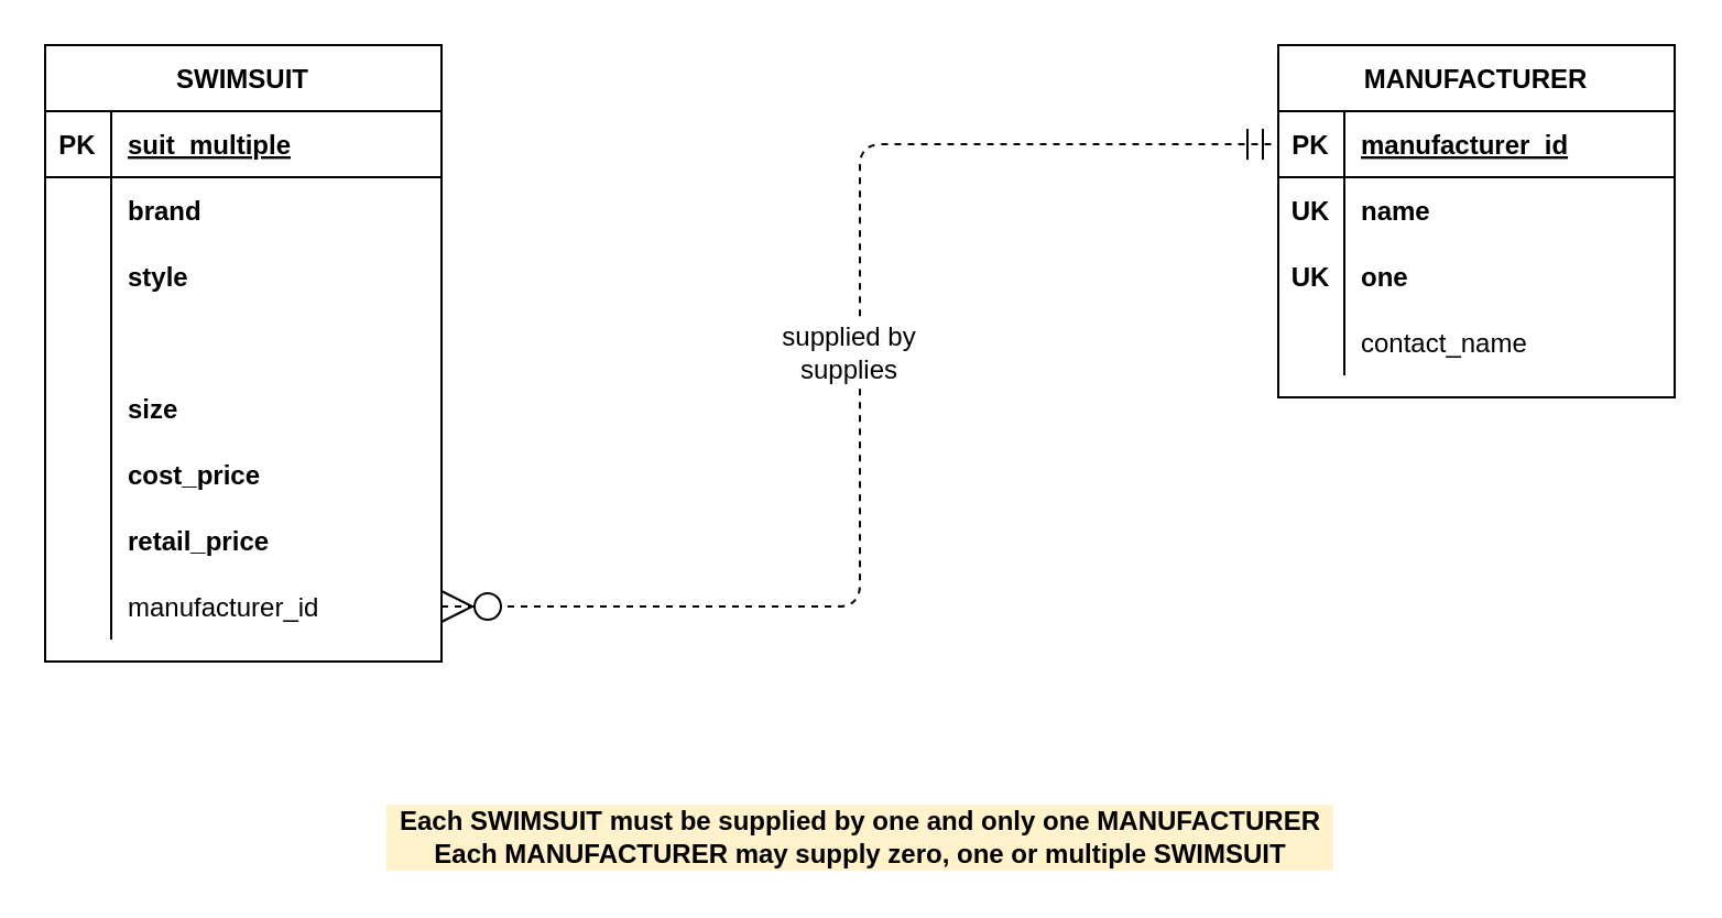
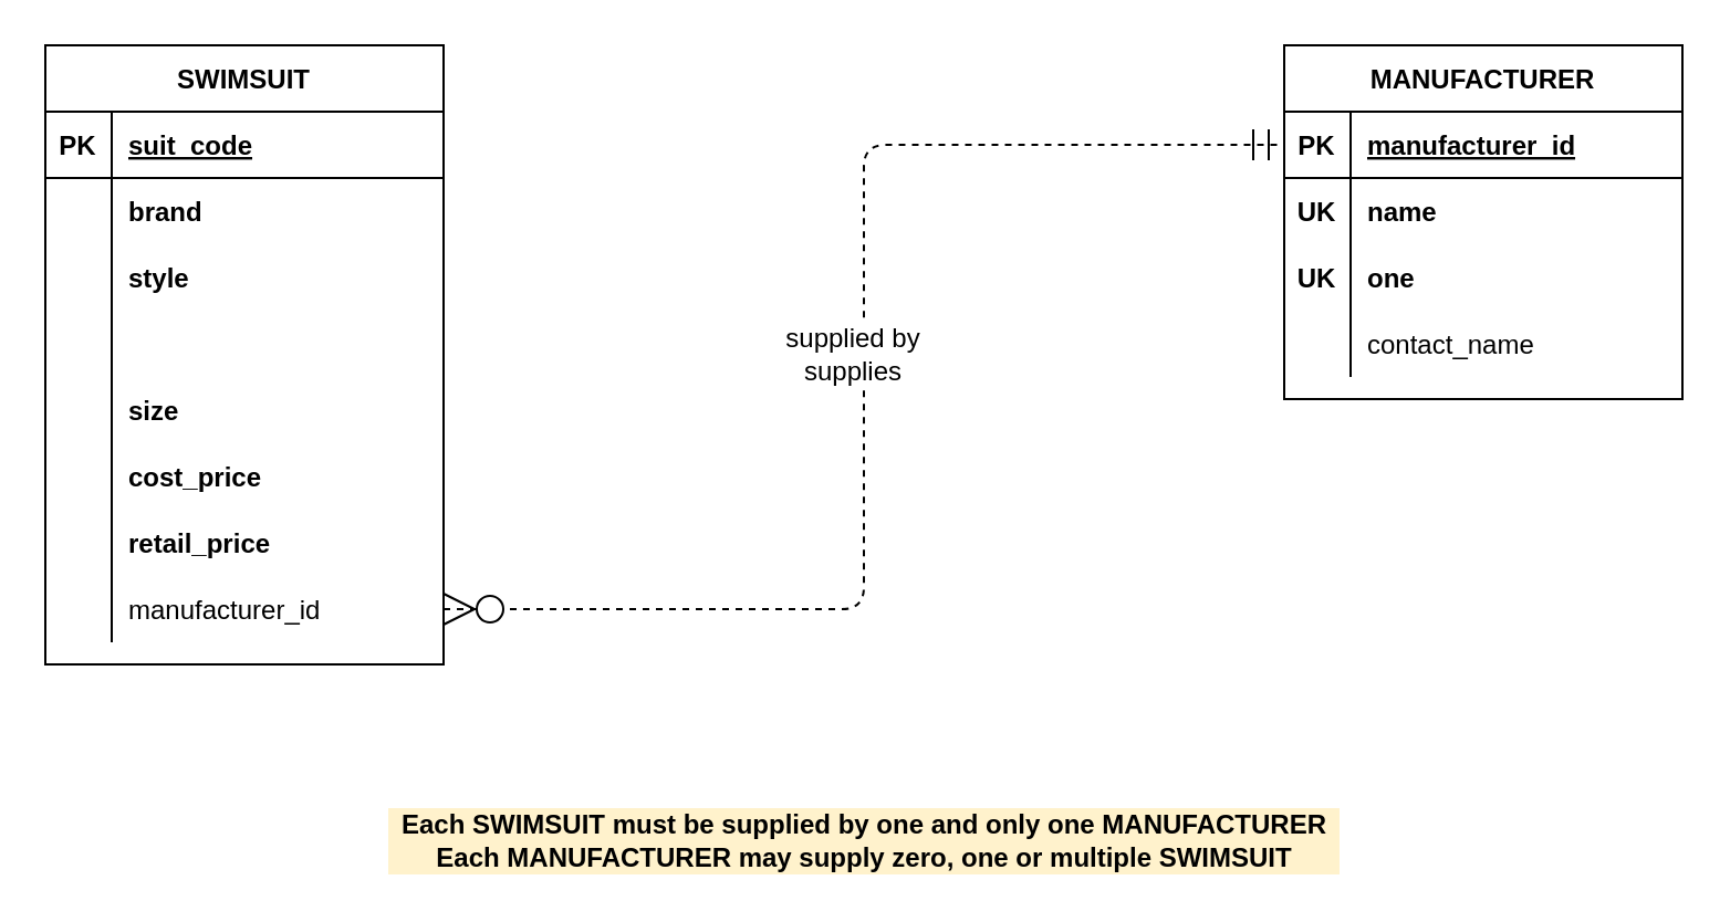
  <mxCell id="0" />
  <mxCell id="1" parent="0" />
  <mxCell id="2" value="SWIMSUIT" style="shape=table;startSize=30;container=1;collapsible=1;childLayout=tableLayout;fixedRows=1;rowLines=0;fontStyle=1;align=center;resizeLast=1;" vertex="1" parent="1"><mxGeometry x="20" y="20" width="180" height="280" as="geometry" /></mxCell>
  <mxCell id="3" value="" style="shape=partialRectangle;collapsible=0;dropTarget=0;pointerEvents=0;fillColor=none;top=0;left=0;bottom=1;right=0;points=[[0,0.5],[1,0.5]];portConstraint=eastwest;" vertex="1" parent="2"><mxGeometry y="30" width="180" height="30" as="geometry" /></mxCell>
  <mxCell id="4" value="PK" style="shape=partialRectangle;connectable=0;fillColor=none;top=0;left=0;bottom=0;right=0;fontStyle=1;overflow=hidden;" vertex="1" parent="3"><mxGeometry width="30" height="30" as="geometry"><mxRectangle width="30" height="30" as="alternateBounds" /></mxGeometry></mxCell>
- <mxCell id="5" value="suit_multiple" style="shape=partialRectangle;connectable=0;fillColor=none;top=0;left=0;bottom=0;right=0;align=left;spacingLeft=6;fontStyle=5;overflow=hidden;" vertex="1" parent="3"><mxGeometry x="30" width="150" height="30" as="geometry"><mxRectangle width="150" height="30" as="alternateBounds" /></mxGeometry></mxCell>
+ <mxCell id="5" value="suit_code" style="shape=partialRectangle;connectable=0;fillColor=none;top=0;left=0;bottom=0;right=0;align=left;spacingLeft=6;fontStyle=5;overflow=hidden;" vertex="1" parent="3"><mxGeometry x="30" width="150" height="30" as="geometry"><mxRectangle width="150" height="30" as="alternateBounds" /></mxGeometry></mxCell>
  <mxCell id="6" value="" style="shape=partialRectangle;collapsible=0;dropTarget=0;pointerEvents=0;fillColor=none;top=0;left=0;bottom=0;right=0;points=[[0,0.5],[1,0.5]];portConstraint=eastwest;" vertex="1" parent="2"><mxGeometry y="60" width="180" height="30" as="geometry" /></mxCell>
  <mxCell id="7" value="" style="shape=partialRectangle;connectable=0;fillColor=none;top=0;left=0;bottom=0;right=0;editable=1;overflow=hidden;" vertex="1" parent="6"><mxGeometry width="30" height="30" as="geometry"><mxRectangle width="30" height="30" as="alternateBounds" /></mxGeometry></mxCell>
  <mxCell id="8" value="brand" style="shape=partialRectangle;connectable=0;fillColor=none;top=0;left=0;bottom=0;right=0;align=left;spacingLeft=6;overflow=hidden;fontStyle=1" vertex="1" parent="6"><mxGeometry x="30" width="150" height="30" as="geometry"><mxRectangle width="150" height="30" as="alternateBounds" /></mxGeometry></mxCell>
  <mxCell id="9" value="" style="shape=partialRectangle;collapsible=0;dropTarget=0;pointerEvents=0;fillColor=none;top=0;left=0;bottom=0;right=0;points=[[0,0.5],[1,0.5]];portConstraint=eastwest;" vertex="1" parent="2"><mxGeometry y="90" width="180" height="30" as="geometry" /></mxCell>
  <mxCell id="10" value="" style="shape=partialRectangle;connectable=0;fillColor=none;top=0;left=0;bottom=0;right=0;editable=1;overflow=hidden;" vertex="1" parent="9"><mxGeometry width="30" height="30" as="geometry"><mxRectangle width="30" height="30" as="alternateBounds" /></mxGeometry></mxCell>
  <mxCell id="11" value="style" style="shape=partialRectangle;connectable=0;fillColor=none;top=0;left=0;bottom=0;right=0;align=left;spacingLeft=6;overflow=hidden;fontStyle=1" vertex="1" parent="9"><mxGeometry x="30" width="150" height="30" as="geometry"><mxRectangle width="150" height="30" as="alternateBounds" /></mxGeometry></mxCell>
  <mxCell id="12" value="" style="shape=partialRectangle;collapsible=0;dropTarget=0;pointerEvents=0;fillColor=none;top=0;left=0;bottom=0;right=0;points=[[0,0.5],[1,0.5]];portConstraint=eastwest;" vertex="1" parent="2"><mxGeometry y="120" width="180" height="30" as="geometry" /></mxCell>
  <mxCell id="13" value="" style="shape=partialRectangle;connectable=0;fillColor=none;top=0;left=0;bottom=0;right=0;editable=1;overflow=hidden;" vertex="1" parent="12"><mxGeometry width="30" height="30" as="geometry"><mxRectangle width="30" height="30" as="alternateBounds" /></mxGeometry></mxCell>
  <mxCell id="14" value="" style="shape=partialRectangle;collapsible=0;dropTarget=0;pointerEvents=0;fillColor=none;top=0;left=0;bottom=0;right=0;points=[[0,0.5],[1,0.5]];portConstraint=eastwest;" vertex="1" parent="2"><mxGeometry y="150" width="180" height="30" as="geometry" /></mxCell>
  <mxCell id="15" value="" style="shape=partialRectangle;connectable=0;fillColor=none;top=0;left=0;bottom=0;right=0;editable=1;overflow=hidden;" vertex="1" parent="14"><mxGeometry width="30" height="30" as="geometry"><mxRectangle width="30" height="30" as="alternateBounds" /></mxGeometry></mxCell>
  <mxCell id="16" value="size" style="shape=partialRectangle;connectable=0;fillColor=none;top=0;left=0;bottom=0;right=0;align=left;spacingLeft=6;overflow=hidden;fontStyle=1" vertex="1" parent="14"><mxGeometry x="30" width="150" height="30" as="geometry"><mxRectangle width="150" height="30" as="alternateBounds" /></mxGeometry></mxCell>
  <mxCell id="17" value="" style="shape=partialRectangle;collapsible=0;dropTarget=0;pointerEvents=0;fillColor=none;top=0;left=0;bottom=0;right=0;points=[[0,0.5],[1,0.5]];portConstraint=eastwest;" vertex="1" parent="2"><mxGeometry y="180" width="180" height="30" as="geometry" /></mxCell>
  <mxCell id="18" value="" style="shape=partialRectangle;connectable=0;fillColor=none;top=0;left=0;bottom=0;right=0;editable=1;overflow=hidden;" vertex="1" parent="17"><mxGeometry width="30" height="30" as="geometry"><mxRectangle width="30" height="30" as="alternateBounds" /></mxGeometry></mxCell>
  <mxCell id="19" value="cost_price" style="shape=partialRectangle;connectable=0;fillColor=none;top=0;left=0;bottom=0;right=0;align=left;spacingLeft=6;overflow=hidden;fontStyle=1" vertex="1" parent="17"><mxGeometry x="30" width="150" height="30" as="geometry"><mxRectangle width="150" height="30" as="alternateBounds" /></mxGeometry></mxCell>
  <mxCell id="20" value="" style="shape=partialRectangle;collapsible=0;dropTarget=0;pointerEvents=0;fillColor=none;top=0;left=0;bottom=0;right=0;points=[[0,0.5],[1,0.5]];portConstraint=eastwest;" vertex="1" parent="2"><mxGeometry y="210" width="180" height="30" as="geometry" /></mxCell>
  <mxCell id="21" value="" style="shape=partialRectangle;connectable=0;fillColor=none;top=0;left=0;bottom=0;right=0;editable=1;overflow=hidden;" vertex="1" parent="20"><mxGeometry width="30" height="30" as="geometry"><mxRectangle width="30" height="30" as="alternateBounds" /></mxGeometry></mxCell>
  <mxCell id="22" value="retail_price" style="shape=partialRectangle;connectable=0;fillColor=none;top=0;left=0;bottom=0;right=0;align=left;spacingLeft=6;overflow=hidden;fontStyle=1" vertex="1" parent="20"><mxGeometry x="30" width="150" height="30" as="geometry"><mxRectangle width="150" height="30" as="alternateBounds" /></mxGeometry></mxCell>
  <mxCell id="23" value="" style="shape=partialRectangle;collapsible=0;dropTarget=0;pointerEvents=0;fillColor=none;top=0;left=0;bottom=0;right=0;points=[[0,0.5],[1,0.5]];portConstraint=eastwest;" vertex="1" parent="2"><mxGeometry y="240" width="180" height="30" as="geometry" /></mxCell>
  <mxCell id="24" value="" style="shape=partialRectangle;connectable=0;fillColor=none;top=0;left=0;bottom=0;right=0;editable=1;overflow=hidden;" vertex="1" parent="23"><mxGeometry width="30" height="30" as="geometry"><mxRectangle width="30" height="30" as="alternateBounds" /></mxGeometry></mxCell>
  <mxCell id="25" value="manufacturer_id" style="shape=partialRectangle;connectable=0;fillColor=none;top=0;left=0;bottom=0;right=0;align=left;spacingLeft=6;overflow=hidden;fontStyle=0" vertex="1" parent="23"><mxGeometry x="30" width="150" height="30" as="geometry"><mxRectangle width="150" height="30" as="alternateBounds" /></mxGeometry></mxCell>
  <mxCell id="26" value="MANUFACTURER" style="shape=table;startSize=30;container=1;collapsible=1;childLayout=tableLayout;fixedRows=1;rowLines=0;fontStyle=1;align=center;resizeLast=1;" vertex="1" parent="1"><mxGeometry x="580" y="20" width="180" height="160" as="geometry" /></mxCell>
  <mxCell id="27" value="" style="shape=partialRectangle;collapsible=0;dropTarget=0;pointerEvents=0;fillColor=none;top=0;left=0;bottom=1;right=0;points=[[0,0.5],[1,0.5]];portConstraint=eastwest;" vertex="1" parent="26"><mxGeometry y="30" width="180" height="30" as="geometry" /></mxCell>
  <mxCell id="28" value="PK" style="shape=partialRectangle;connectable=0;fillColor=none;top=0;left=0;bottom=0;right=0;fontStyle=1;overflow=hidden;" vertex="1" parent="27"><mxGeometry width="30" height="30" as="geometry"><mxRectangle width="30" height="30" as="alternateBounds" /></mxGeometry></mxCell>
  <mxCell id="29" value="manufacturer_id" style="shape=partialRectangle;connectable=0;fillColor=none;top=0;left=0;bottom=0;right=0;align=left;spacingLeft=6;fontStyle=5;overflow=hidden;" vertex="1" parent="27"><mxGeometry x="30" width="150" height="30" as="geometry"><mxRectangle width="150" height="30" as="alternateBounds" /></mxGeometry></mxCell>
  <mxCell id="30" value="" style="shape=partialRectangle;collapsible=0;dropTarget=0;pointerEvents=0;fillColor=none;top=0;left=0;bottom=0;right=0;points=[[0,0.5],[1,0.5]];portConstraint=eastwest;" vertex="1" parent="26"><mxGeometry y="60" width="180" height="30" as="geometry" /></mxCell>
  <mxCell id="31" value="UK" style="shape=partialRectangle;connectable=0;fillColor=none;top=0;left=0;bottom=0;right=0;editable=1;overflow=hidden;fontStyle=1" vertex="1" parent="30"><mxGeometry width="30" height="30" as="geometry"><mxRectangle width="30" height="30" as="alternateBounds" /></mxGeometry></mxCell>
  <mxCell id="32" value="name" style="shape=partialRectangle;connectable=0;fillColor=none;top=0;left=0;bottom=0;right=0;align=left;spacingLeft=6;overflow=hidden;fontStyle=1" vertex="1" parent="30"><mxGeometry x="30" width="150" height="30" as="geometry"><mxRectangle width="150" height="30" as="alternateBounds" /></mxGeometry></mxCell>
  <mxCell id="33" value="" style="shape=partialRectangle;collapsible=0;dropTarget=0;pointerEvents=0;fillColor=none;top=0;left=0;bottom=0;right=0;points=[[0,0.5],[1,0.5]];portConstraint=eastwest;" vertex="1" parent="26"><mxGeometry y="90" width="180" height="30" as="geometry" /></mxCell>
  <mxCell id="34" value="UK" style="shape=partialRectangle;connectable=0;fillColor=none;top=0;left=0;bottom=0;right=0;editable=1;overflow=hidden;fontStyle=1" vertex="1" parent="33"><mxGeometry width="30" height="30" as="geometry"><mxRectangle width="30" height="30" as="alternateBounds" /></mxGeometry></mxCell>
  <mxCell id="35" value="one" style="shape=partialRectangle;connectable=0;fillColor=none;top=0;left=0;bottom=0;right=0;align=left;spacingLeft=6;overflow=hidden;fontStyle=1" vertex="1" parent="33"><mxGeometry x="30" width="150" height="30" as="geometry"><mxRectangle width="150" height="30" as="alternateBounds" /></mxGeometry></mxCell>
  <mxCell id="36" value="" style="shape=partialRectangle;collapsible=0;dropTarget=0;pointerEvents=0;fillColor=none;top=0;left=0;bottom=0;right=0;points=[[0,0.5],[1,0.5]];portConstraint=eastwest;" vertex="1" parent="26"><mxGeometry y="120" width="180" height="30" as="geometry" /></mxCell>
  <mxCell id="37" value="" style="shape=partialRectangle;connectable=0;fillColor=none;top=0;left=0;bottom=0;right=0;editable=1;overflow=hidden;" vertex="1" parent="36"><mxGeometry width="30" height="30" as="geometry"><mxRectangle width="30" height="30" as="alternateBounds" /></mxGeometry></mxCell>
  <mxCell id="38" value="contact_name" style="shape=partialRectangle;connectable=0;fillColor=none;top=0;left=0;bottom=0;right=0;align=left;spacingLeft=6;overflow=hidden;fontStyle=0" vertex="1" parent="36"><mxGeometry x="30" width="150" height="30" as="geometry"><mxRectangle width="150" height="30" as="alternateBounds" /></mxGeometry></mxCell>
  <mxCell id="39" value="" style="endArrow=ERmandOne;dashed=1;html=1;exitX=1;exitY=0.5;exitDx=0;exitDy=0;entryX=0;entryY=0.5;entryDx=0;entryDy=0;edgeStyle=orthogonalEdgeStyle;endFill=0;endSize=12;startSize=12;startArrow=ERzeroToMany;startFill=1;" edge="1" parent="1" source="23" target="27"><mxGeometry width="50" height="50" relative="1" as="geometry"><mxPoint x="340" y="150" as="sourcePoint" /><mxPoint x="390" y="100" as="targetPoint" /></mxGeometry></mxCell>
  <mxCell id="40" value="supplied by&lt;br&gt;supplies" style="text;html=1;resizable=0;autosize=1;align=center;verticalAlign=middle;points=[];fillColor=none;strokeColor=none;rounded=0;labelBackgroundColor=default;" vertex="1" parent="1"><mxGeometry x="350" y="145" width="70" height="30" as="geometry" /></mxCell>
  <mxCell id="41" value="&lt;b style=&quot;&quot;&gt;Each SWIMSUIT must be supplied by one and only one MANUFACTURER&lt;br&gt;Each MANUFACTURER may supply zero, one or multiple SWIMSUIT&lt;/b&gt;" style="text;html=1;resizable=0;autosize=1;align=center;verticalAlign=middle;points=[];fillColor=#FFF2CC;strokeColor=none;rounded=0;labelBackgroundColor=#FFF2CC;" vertex="1" parent="1"><mxGeometry x="175" y="365" width="430" height="30" as="geometry" /></mxCell>
